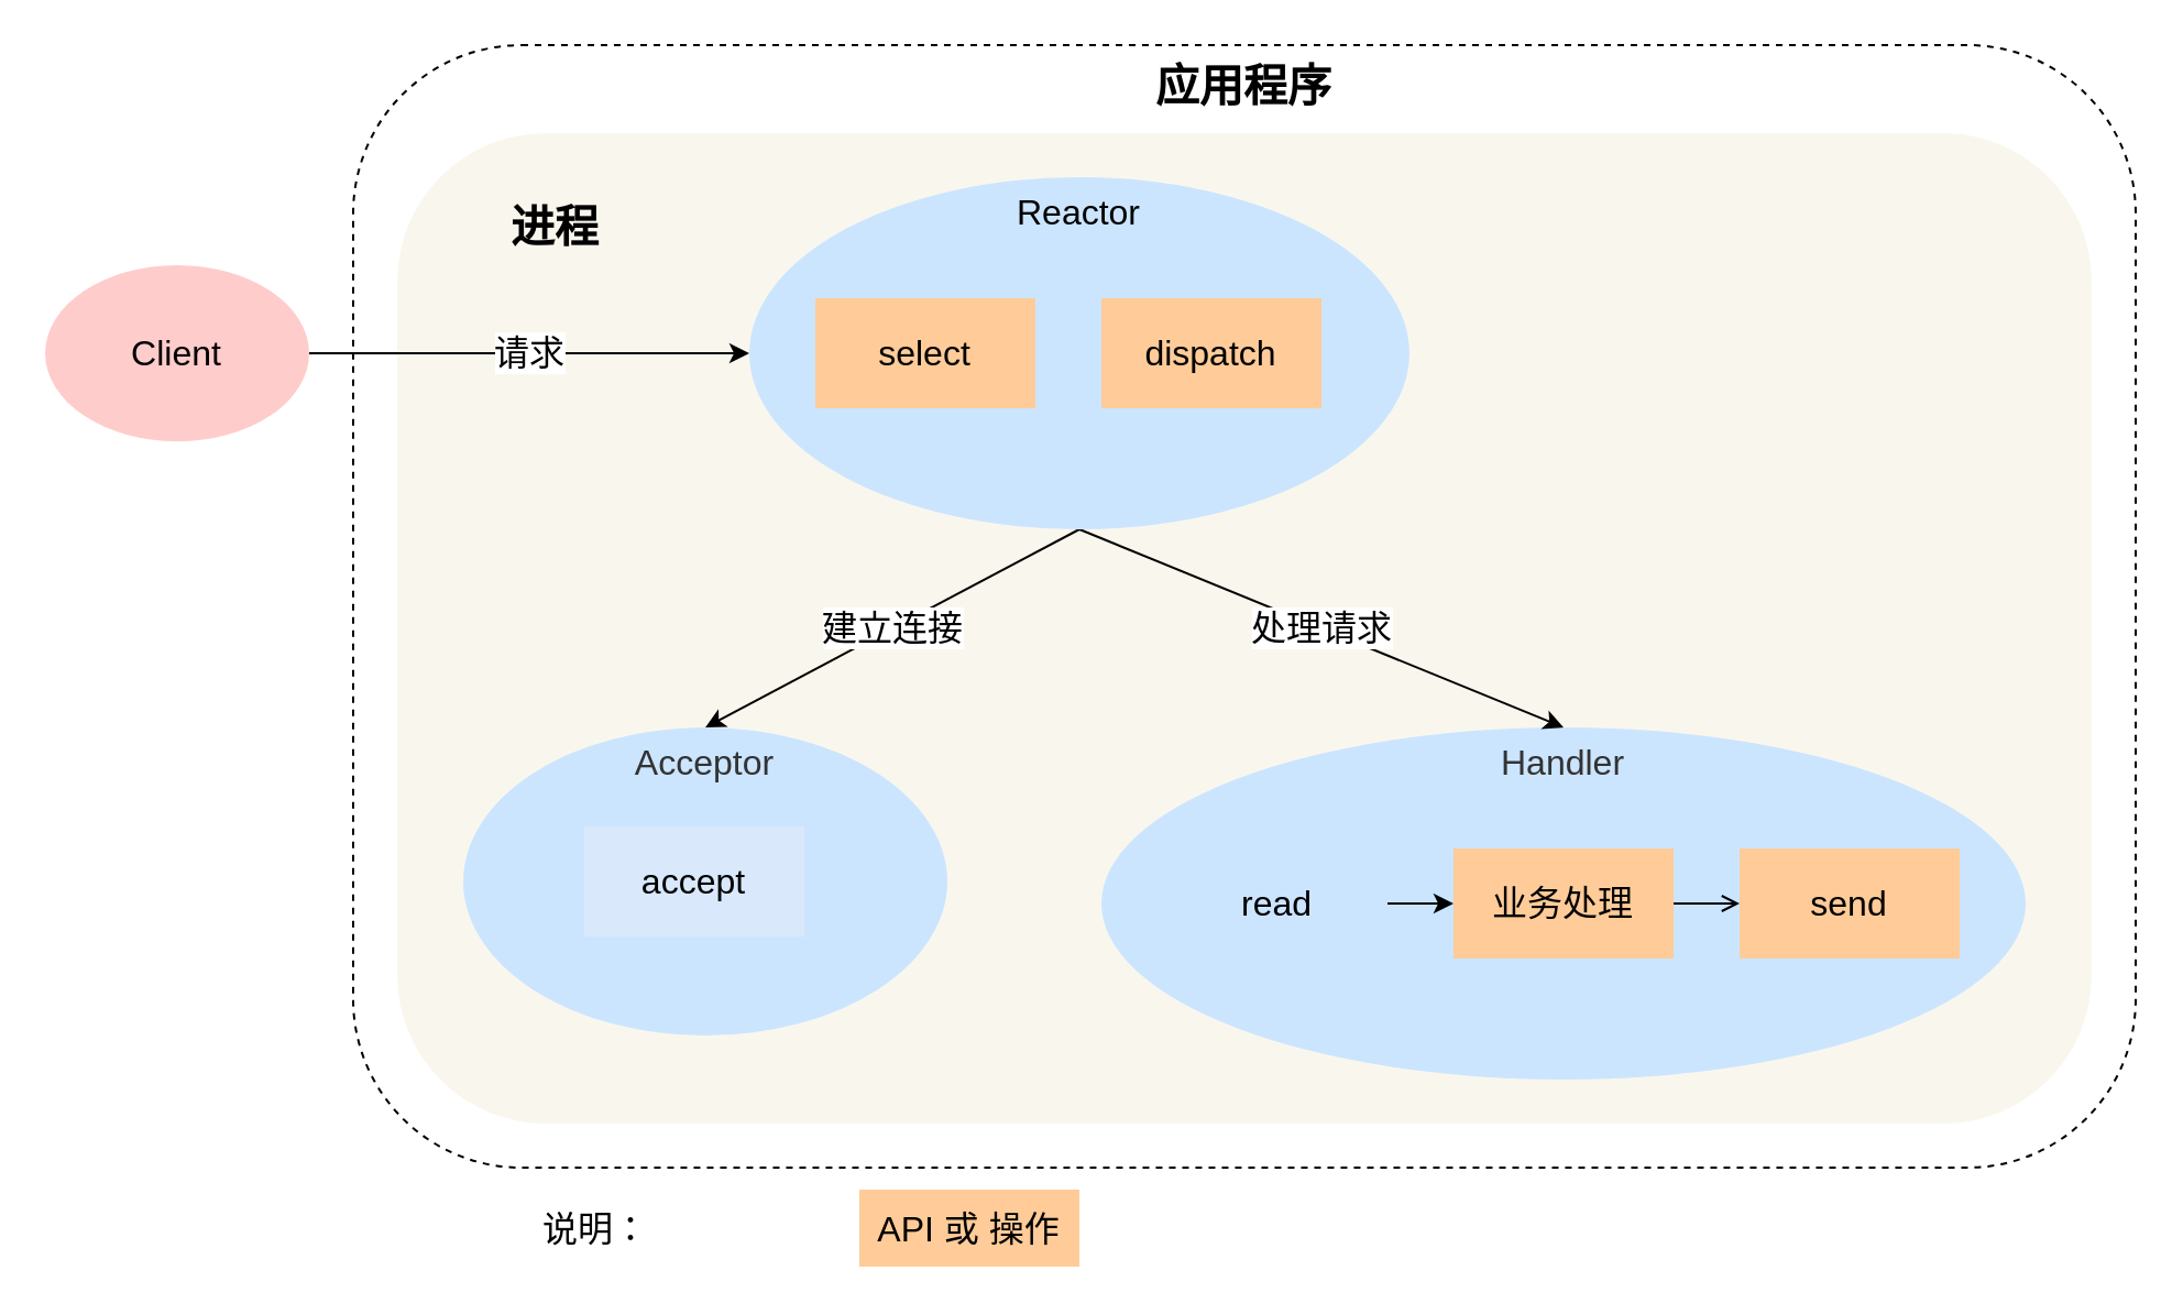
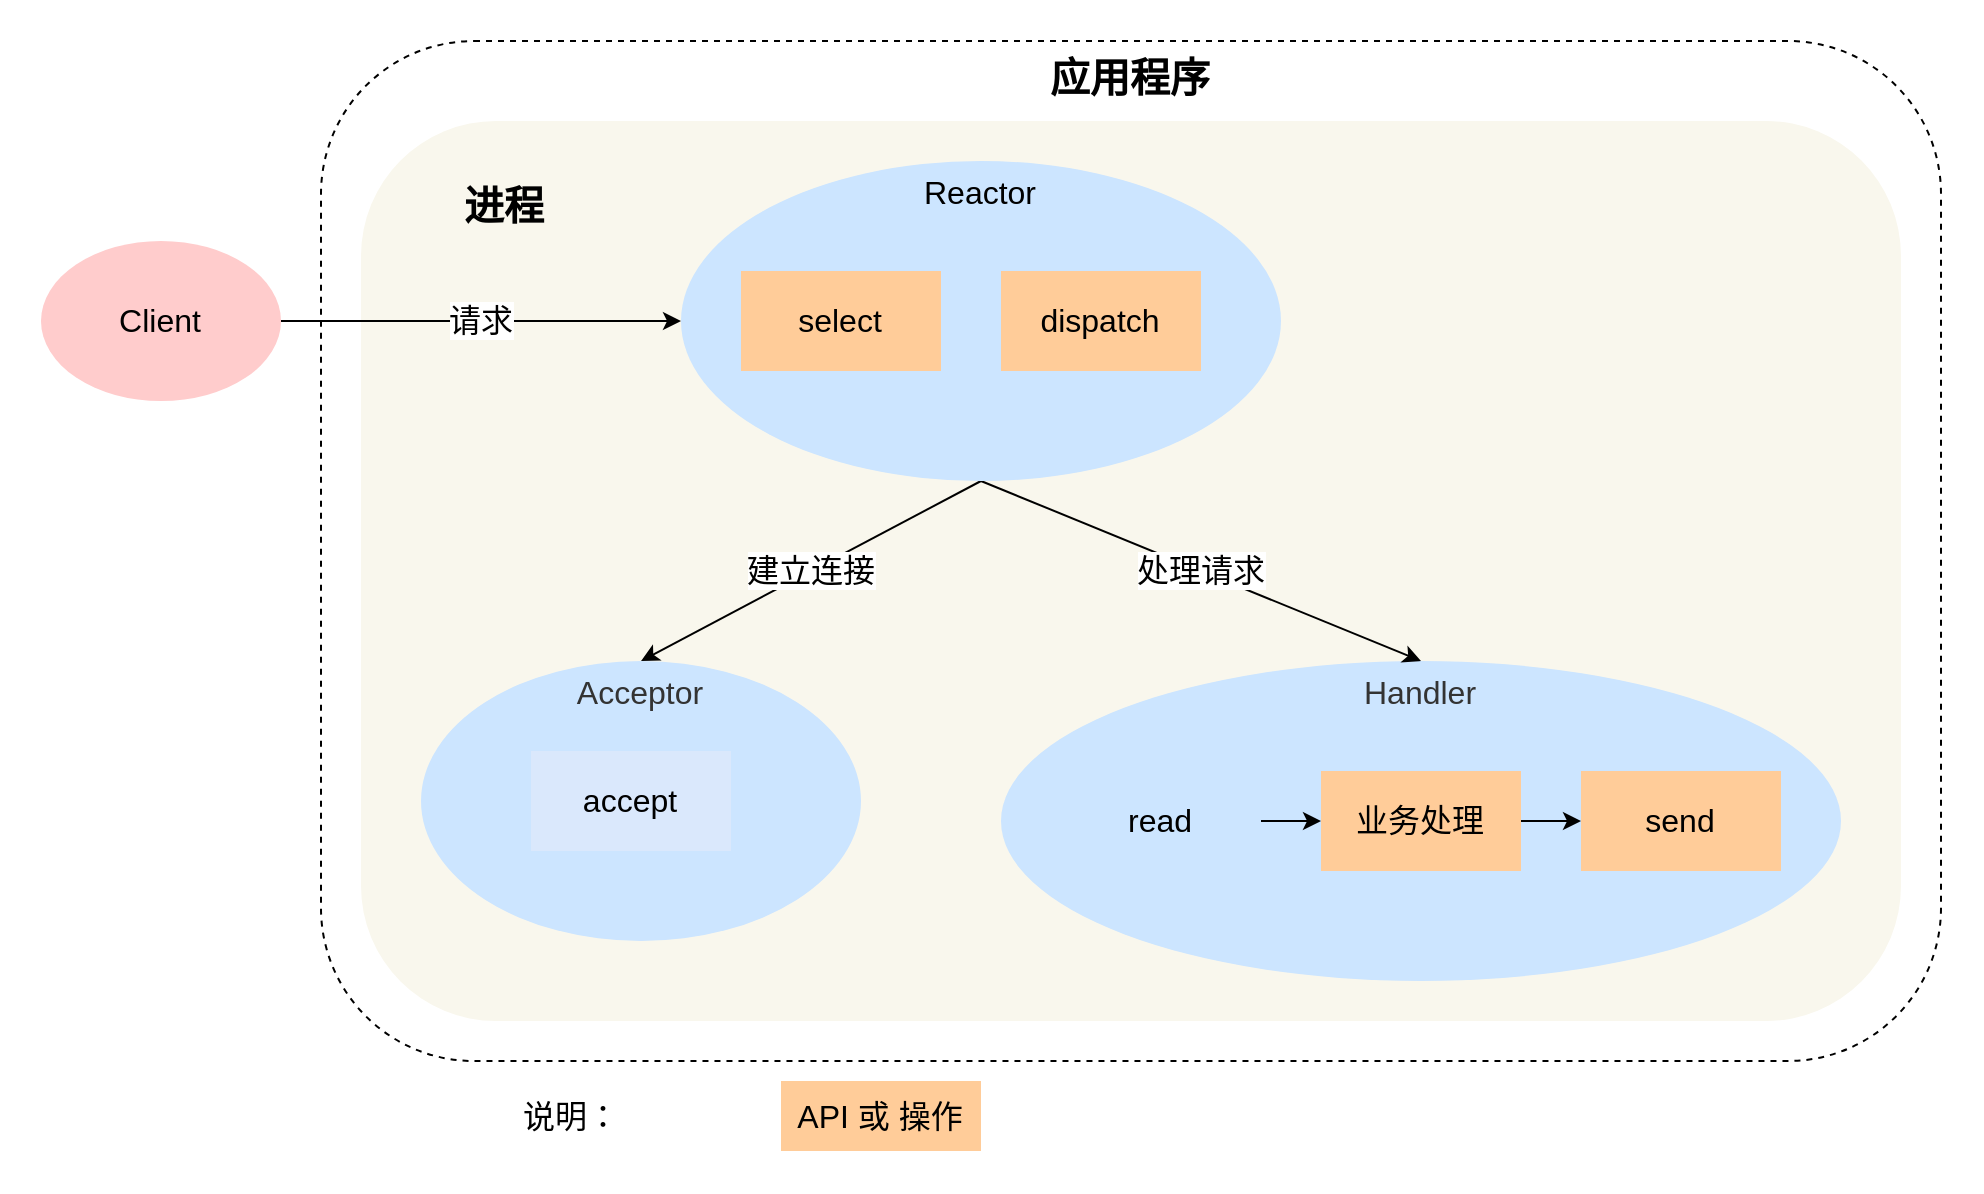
  <mxCell id="0" />
  <mxCell id="1" parent="0" />
  <mxCell id="2" value="&lt;font style=&quot;font-size: 20px&quot;&gt;&lt;b&gt;应用程序&lt;/b&gt;&lt;/font&gt;" style="rounded=1;whiteSpace=wrap;html=1;labelBackgroundColor=none;fontSize=19;align=center;horizontal=1;verticalAlign=top;dashed=1;" vertex="1" parent="1"><mxGeometry x="160" y="20" width="810" height="510" as="geometry" /></mxCell>
  <mxCell id="3" value="&lt;font style=&quot;font-size: 20px&quot;&gt;&lt;b&gt;&amp;nbsp; &amp;nbsp; &amp;nbsp; &amp;nbsp; &lt;br&gt;&amp;nbsp; &amp;nbsp; &amp;nbsp; &amp;nbsp; &amp;nbsp;进程&lt;/b&gt;&lt;/font&gt;" style="rounded=1;whiteSpace=wrap;html=1;fontSize=16;align=left;verticalAlign=top;fillColor=#f9f7ed;strokeColor=none;" vertex="1" parent="1"><mxGeometry x="180" y="60" width="770" height="450" as="geometry" /></mxCell>
  <mxCell id="4" value="&lt;span style=&quot;color: rgb(51, 51, 51); font-family: &amp;quot;pingfang sc&amp;quot;, &amp;quot;lantinghei sc&amp;quot;, &amp;quot;microsoft yahei&amp;quot;, &amp;quot;hiragino sans gb&amp;quot;, &amp;quot;microsoft sans serif&amp;quot;, &amp;quot;wenquanyi micro hei&amp;quot;, helvetica, sans-serif;&quot;&gt;Handler&lt;/span&gt;" style="ellipse;whiteSpace=wrap;html=1;verticalAlign=top;fontSize=16;fillColor=#cce5ff;labelBackgroundColor=none;strokeColor=none;" vertex="1" parent="1"><mxGeometry x="500" y="330" width="420" height="160" as="geometry" /></mxCell>
  <mxCell id="5" value="建立连接" style="rounded=0;orthogonalLoop=1;jettySize=auto;html=1;entryX=0.5;entryY=0;entryDx=0;entryDy=0;fontSize=16;exitX=0.5;exitY=1;exitDx=0;exitDy=0;" edge="1" parent="1" source="7" target="10"><mxGeometry relative="1" as="geometry" /></mxCell>
  <mxCell id="6" value="处理请求" style="rounded=0;orthogonalLoop=1;jettySize=auto;html=1;entryX=0.5;entryY=0;entryDx=0;entryDy=0;fontSize=16;" edge="1" parent="1" target="4"><mxGeometry relative="1" as="geometry"><mxPoint x="490" y="240" as="sourcePoint" /></mxGeometry></mxCell>
  <mxCell id="7" value="&lt;span style=&quot;font-size: 16px; font-family: &amp;quot;pingfang sc&amp;quot;, &amp;quot;lantinghei sc&amp;quot;, &amp;quot;microsoft yahei&amp;quot;, &amp;quot;hiragino sans gb&amp;quot;, &amp;quot;microsoft sans serif&amp;quot;, &amp;quot;wenquanyi micro hei&amp;quot;, helvetica, sans-serif;&quot;&gt;Reactor&lt;/span&gt;" style="ellipse;html=1;verticalAlign=top;fontSize=16;fillColor=#cce5ff;whiteSpace=wrap;labelBackgroundColor=none;strokeColor=none;" vertex="1" parent="1"><mxGeometry x="340" y="80" width="300" height="160" as="geometry" /></mxCell>
  <mxCell id="8" value="select" style="rounded=0;whiteSpace=wrap;html=1;fontSize=16;fillColor=#ffcc99;strokeColor=none;" vertex="1" parent="1"><mxGeometry x="370" y="135" width="100" height="50" as="geometry" /></mxCell>
  <mxCell id="9" value="dispatch" style="rounded=0;whiteSpace=wrap;html=1;fontSize=16;fillColor=#ffcc99;strokeColor=none;" vertex="1" parent="1"><mxGeometry x="500" y="135" width="100" height="50" as="geometry" /></mxCell>
  <mxCell id="10" value="&lt;span style=&quot;color: rgb(51, 51, 51); font-family: &amp;quot;pingfang sc&amp;quot;, &amp;quot;lantinghei sc&amp;quot;, &amp;quot;microsoft yahei&amp;quot;, &amp;quot;hiragino sans gb&amp;quot;, &amp;quot;microsoft sans serif&amp;quot;, &amp;quot;wenquanyi micro hei&amp;quot;, helvetica, sans-serif;&quot;&gt;Acceptor&lt;/span&gt;" style="ellipse;whiteSpace=wrap;html=1;verticalAlign=top;fontSize=16;fillColor=#cce5ff;labelBackgroundColor=none;strokeColor=none;" vertex="1" parent="1"><mxGeometry x="210" y="330" width="220" height="140" as="geometry" /></mxCell>
  <mxCell id="11" value="accept" style="rounded=0;whiteSpace=wrap;html=1;fontSize=16;fillColor=#dae8fc;strokeColor=none;" vertex="1" parent="1"><mxGeometry x="265" y="375" width="100" height="50" as="geometry" /></mxCell>
  <mxCell id="12" value="send" style="rounded=0;whiteSpace=wrap;html=1;fontSize=16;fillColor=#ffcc99;strokeColor=none;" vertex="1" parent="1"><mxGeometry x="790" y="385" width="100" height="50" as="geometry" /></mxCell>
  <mxCell id="13" style="edgeStyle=none;rounded=0;orthogonalLoop=1;jettySize=auto;html=1;entryX=0;entryY=0.5;entryDx=0;entryDy=0;fontSize=16;" edge="1" parent="1" source="14" target="16"><mxGeometry relative="1" as="geometry" /></mxCell>
  <mxCell id="14" value="read" style="rounded=0;whiteSpace=wrap;html=1;fontSize=16;fillColor=#cce5ff;strokeColor=none;" vertex="1" parent="1"><mxGeometry x="530" y="385" width="100" height="50" as="geometry" /></mxCell>
- <mxCell id="15" style="edgeStyle=none;rounded=0;orthogonalLoop=1;jettySize=auto;html=1;entryX=0;entryY=0.5;entryDx=0;entryDy=0;fontSize=16;endArrow=open;" edge="1" parent="1" source="16" target="12"><mxGeometry relative="1" as="geometry" /></mxCell>
+ <mxCell id="15" style="edgeStyle=none;rounded=0;orthogonalLoop=1;jettySize=auto;html=1;entryX=0;entryY=0.5;entryDx=0;entryDy=0;fontSize=16;" edge="1" parent="1" source="16" target="12"><mxGeometry relative="1" as="geometry" /></mxCell>
  <mxCell id="16" value="业务处理" style="rounded=0;whiteSpace=wrap;html=1;fontSize=16;fillColor=#ffcc99;strokeColor=none;" vertex="1" parent="1"><mxGeometry x="660" y="385" width="100" height="50" as="geometry" /></mxCell>
  <mxCell id="17" value="请求" style="edgeStyle=none;rounded=0;orthogonalLoop=1;jettySize=auto;html=1;fontSize=16;entryX=0;entryY=0.5;entryDx=0;entryDy=0;" edge="1" parent="1" source="18" target="7"><mxGeometry relative="1" as="geometry" /></mxCell>
  <mxCell id="18" value="Client" style="ellipse;whiteSpace=wrap;html=1;fontSize=16;fillColor=#ffcccc;strokeColor=none;" vertex="1" parent="1"><mxGeometry x="20" y="120" width="120" height="80" as="geometry" /></mxCell>
- <mxCell id="19" value="说明：" style="text;html=1;align=center;verticalAlign=middle;resizable=0;points=[];autosize=1;fontSize=16;fontColor=#000000;" vertex="1" parent="1"><mxGeometry y="547.5" width="60" height="20" as="geometry" x="240" /></mxCell>
+ <mxCell id="19" value="说明：" style="text;html=1;align=center;verticalAlign=middle;resizable=0;points=[];autosize=1;fontSize=16;fontColor=#000000;" vertex="1" parent="1"><mxGeometry x="255" y="547.5" width="60" height="20" as="geometry" /></mxCell>
  <mxCell id="20" value="API 或 操作" style="rounded=0;whiteSpace=wrap;html=1;fontSize=16;fillColor=#ffcc99;strokeColor=none;fontStyle=0" vertex="1" parent="1"><mxGeometry x="390" y="540" width="100" height="35" as="geometry" /></mxCell>
